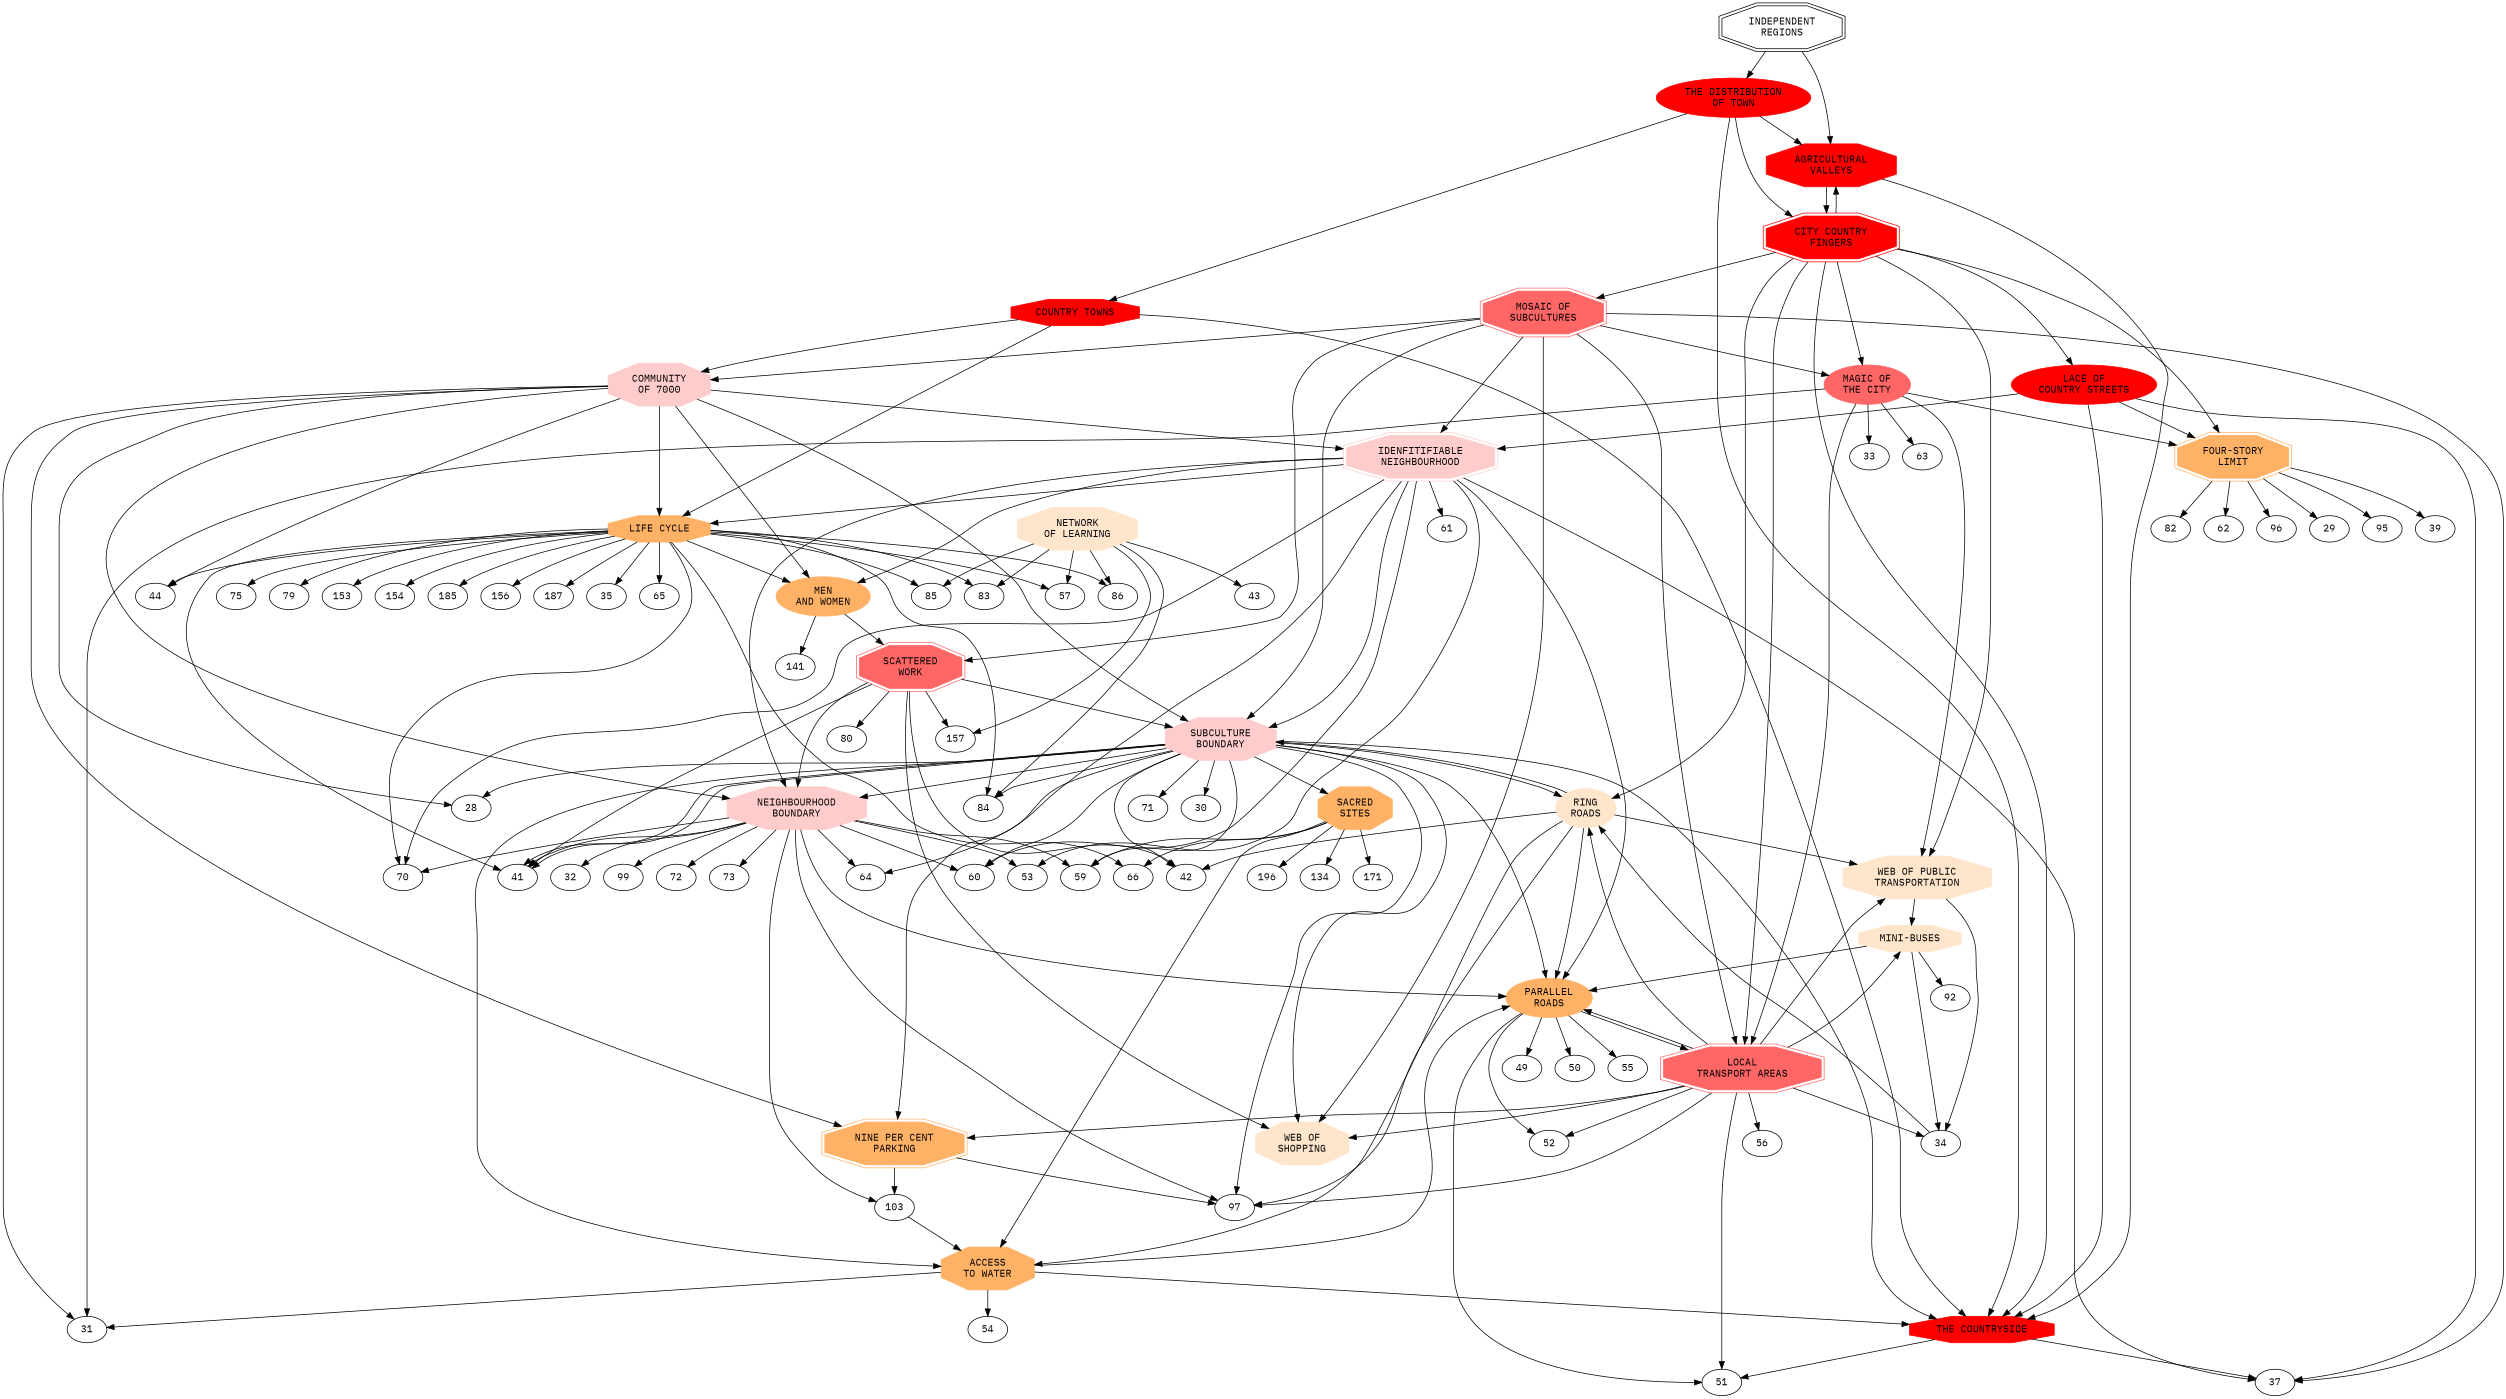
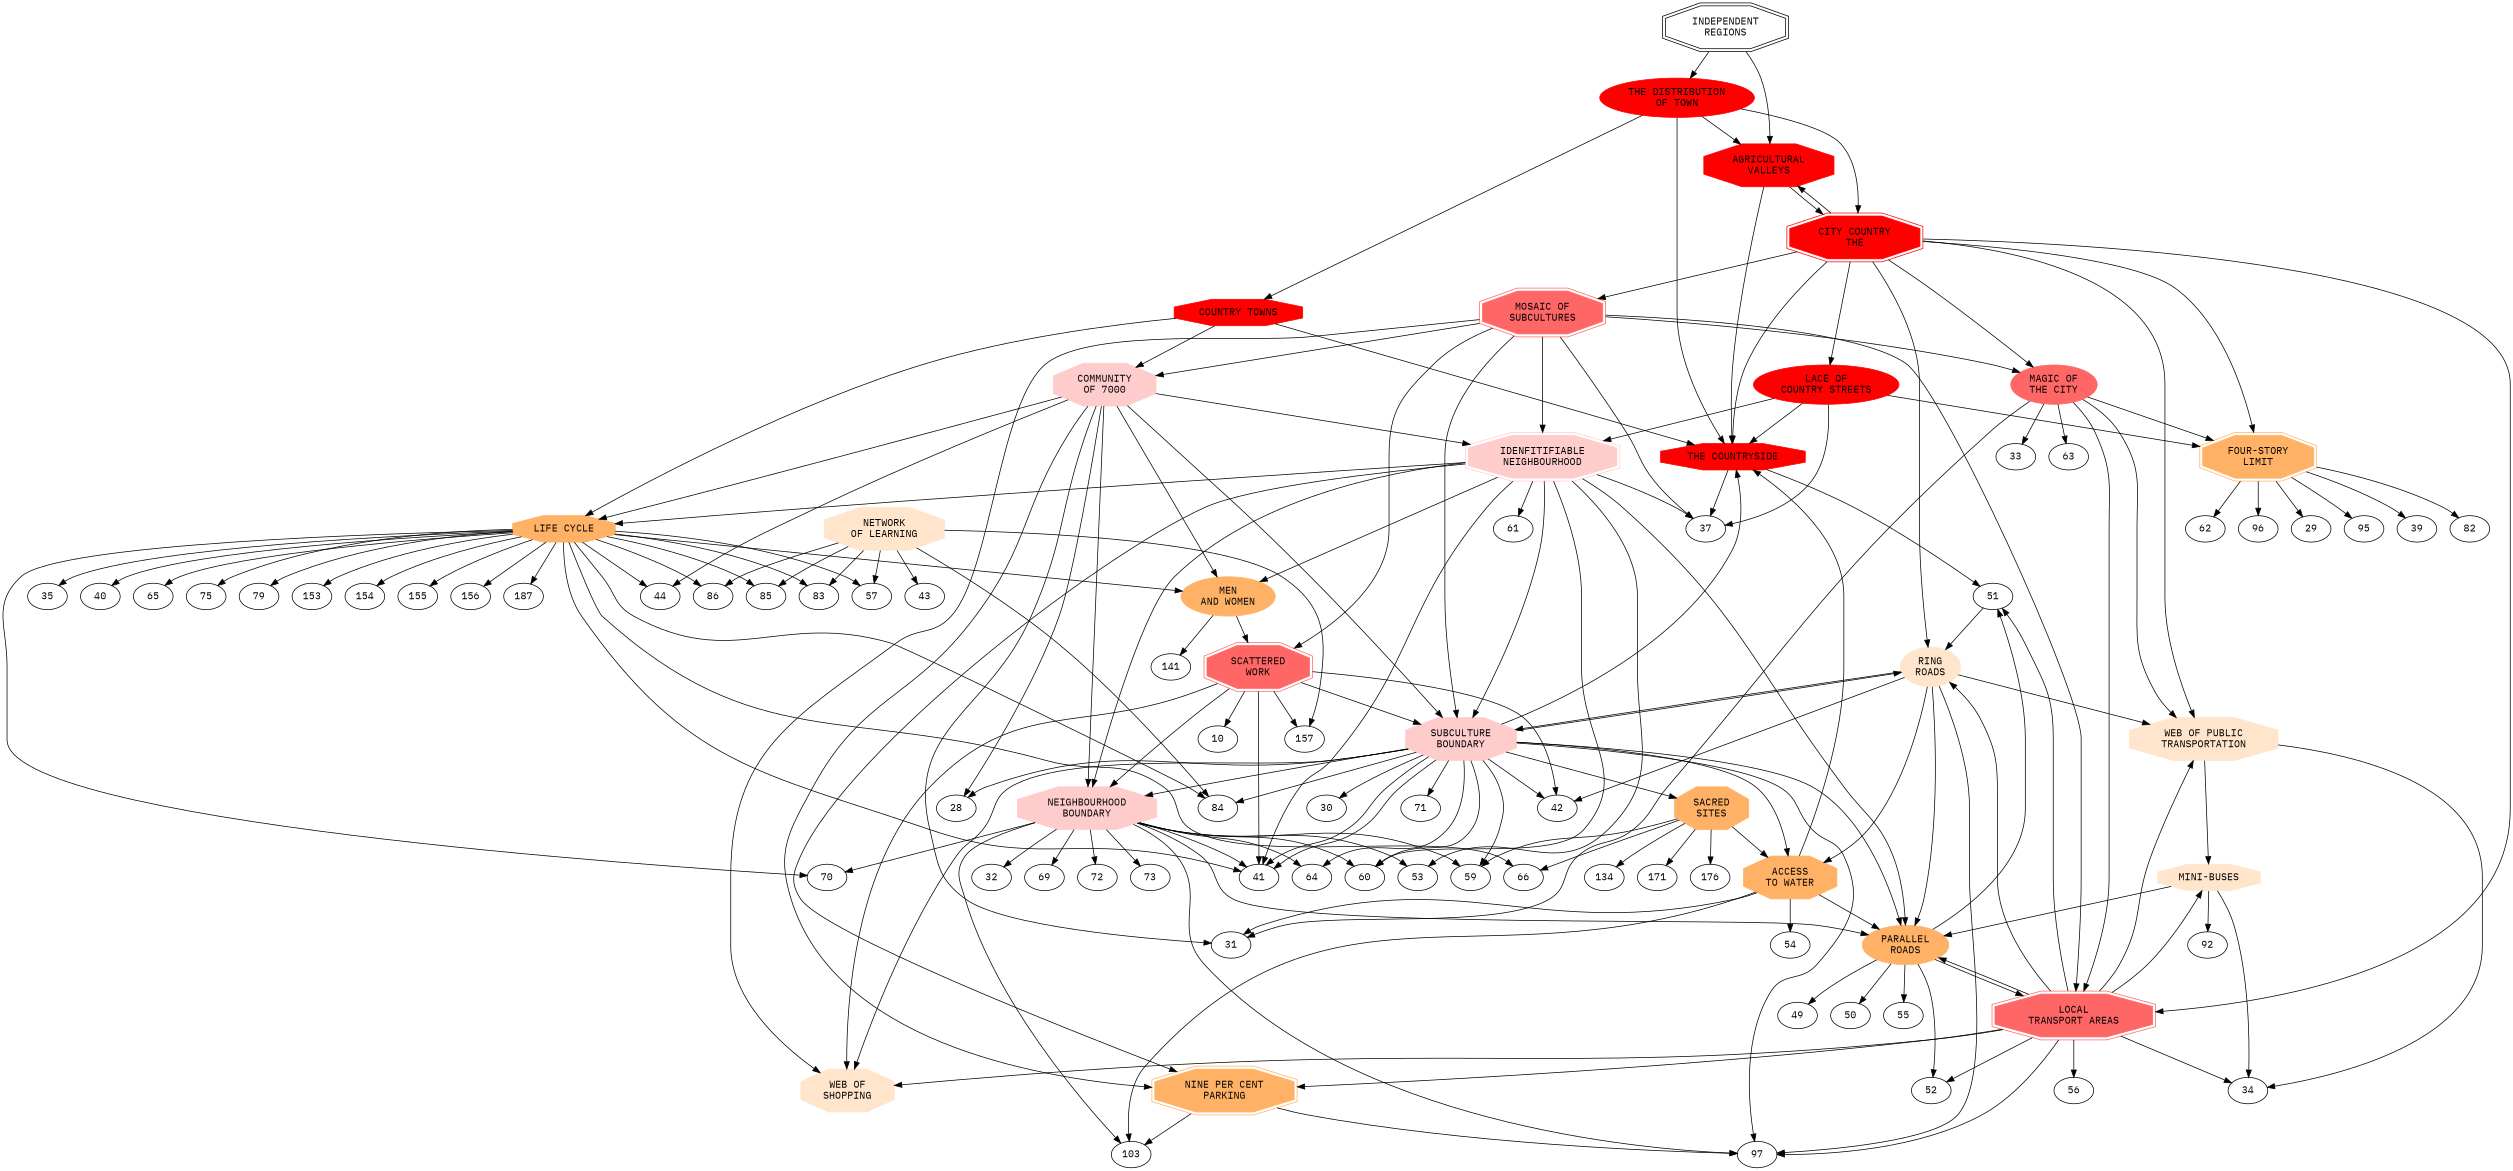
  digraph {
    fontname="IBM Plex Mono"
    node [fontname="IBM Plex Mono"]
    edge [fontname="IBM Plex Mono"]
    n1 [label=<INDEPENDENT<br/>REGIONS> shape=doubleoctagon]
    n2 [color="#FF0000" label=<THE DISTRIBUTION<br/>OF TOWN> style=filled]
    n3 [color="#FF0000" label=<AGRICULTURAL<br/>VALLEYS> shape=octagon style=filled]
-   n4 [color="#FF0000" label=<CITY COUNTRY<br/>FINGERS> shape=doubleoctagon style=filled]
+   n4 [color="#FF0000" label=<CITY COUNTRY<br/>THE> shape=doubleoctagon style=filled]
    n5 [color="#FF0000" label=<COUNTRY TOWNS> shape=octagon style=filled]
    n6 [color="#FF0000" label=<THE COUNTRYSIDE> shape=octagon style=filled]
    n7 [color="#FF0000" label=<LACE OF<br/>COUNTRY STREETS> style=filled]
    n8 [color="#FF6666" label=<MOSAIC OF<br/>SUBCULTURES> shape=doubleoctagon style=filled]
    n9 [color="#FF6666" label=<MAGIC OF<br/>THE CITY> style=filled]
    n10 [color="#FF6666" label=<LOCAL<br/>TRANSPORT AREAS> shape=doubleoctagon style=filled]
    n11 [color="#FFE5CC" label=<WEB OF PUBLIC<br/>TRANSPORTATION> shape=octagon style=filled]
    n12 [color="#FFE5CC" label=<RING<br/>ROADS> style=filled]
    n13 [color="#FFB266" label=<FOUR-STORY<br/>LIMIT> shape=doubleoctagon style=filled]
    n14 [color="#FFCCCC" label=<COMMUNITY<br/>OF 7000> shape=octagon style=filled]
    n15 [color="#FFB266" label=<LIFE CYCLE> shape=octagon style=filled]
    37
    51
    n18 [color="#FFCCCC" label=<IDENFITIFIABLE<br/>NEIGHBOURHOOD> shape=doubleoctagon style=filled]
    n19 [color="#FF6666" label=<SCATTERED<br/>WORK> shape=doubleoctagon style=filled]
    n20 [color="#FFCCCC" label=<SUBCULTURE<br/>BOUNDARY> shape=octagon style=filled]
    n21 [color="#FFE5CC" label=<WEB OF<br/>SHOPPING> shape=octagon style=filled]
    31
    33
    63
    n25 [color="#FFE5CC" label=<MINI-BUSES> shape=octagon style=filled]
    n26 [color="#FFB266" label=<NINE PER CENT<br/>PARKING> shape=doubleoctagon style=filled]
    n27 [color="#FFB266" label=<PARALLEL<br/>ROADS> style=filled]
    52
    56
    97
    34
    42
    n33 [color="#FFB266" label=<ACCESS<br/>TO WATER> shape=octagon style=filled]
    96
    29
    95
    39
    82
    62
    n40 [color="#FFCCCC" label=<NEIGHBOURHOOD<br/>BOUNDARY> shape=octagon style=filled]
    41
    n42 [color="#FFB266" label=<MEN<br/>AND WOMEN> style=filled]
    60
    53
    61
    28
    44
    84
    70
    57
    86
    85
    83
    66
    35
+   40
    65
    75
    79
    153
    154
-   155 [label=185]
+   155
    156
    187
    157
-   80
+   80 [label=10]
    n67 [color="#FFB266" label=<SACRED<br/>SITES> shape=octagon style=filled]
    59
    64
    71
    30
    103
    32
-   69 [label=99]
+   69
    72
    73
    92
    49
    50
    55
    141
    134
    171
-   176 [label=196]
+   176
    54
    n86 [color="#FFE5CC" label=<NETWORK<br/>OF LEARNING> shape=octagon style=filled]
    43
    n1 -> n2
    n1 -> n3
    n2 -> n3
    n2 -> n4
    n2 -> n5
    n2 -> n6
    n3 -> n4
    n3 -> n6
    n4 -> n3
    n4 -> n6
    n4 -> n7
    n4 -> n8
    n4 -> n9
    n4 -> n10
    n4 -> n11
    n4 -> n12
    n4 -> n13
    n5 -> n6
    n5 -> n14
    n5 -> n15
    n6 -> 37
    n6 -> 51
    n7 -> n6
    n7 -> n13
    n7 -> 37
    n7 -> n18
    n8 -> n9
    n8 -> n10
    n8 -> n14
    n8 -> 37
    n8 -> n18
    n8 -> n19
    n8 -> n20
    n8 -> n21
    n9 -> n10
    n9 -> n11
    n9 -> n13
    n9 -> 31
    n9 -> 33
    n9 -> 63
    n10 -> n11
    n10 -> n12
    n10 -> 51
    n10 -> n21
    n10 -> n25
    n10 -> n26
    n10 -> n27
    n10 -> 52
    n10 -> 56
    n10 -> 97
    n10 -> 34
    n11 -> n25
    n11 -> 34
    n12 -> n11
    n12 -> n20
    n12 -> n27
    n12 -> 97
    n12 -> 42
    n12 -> n33
    n13 -> 96
    n13 -> 29
    n13 -> 95
    n13 -> 39
    n13 -> 82
    n13 -> 62
    n14 -> n15
    n14 -> n18
    n14 -> n20
    n14 -> 31
    n14 -> n26
    n14 -> n40
    n14 -> n42
    n14 -> 28
    n14 -> 44
    n15 -> 41
    n15 -> n42
    n15 -> 44
    n15 -> 84
    n15 -> 70
    n15 -> 57
    n15 -> 86
    n15 -> 85
    n15 -> 83
    n15 -> 66
    n15 -> 35
+   n15 -> 40
    n15 -> 65
    n15 -> 75
    n15 -> 79
    n15 -> 153
    n15 -> 154
    n15 -> 155
    n15 -> 156
    n15 -> 187
    n18 -> n15
    n18 -> 37
    n18 -> n20
    n18 -> n26
    n18 -> n27
    n18 -> n40
-   n18 -> 70
+   n18 -> 41
    n18 -> n42
    n18 -> 60
    n18 -> 53
    n18 -> 61
    n19 -> n20
    n19 -> n21
    n19 -> 42
    n19 -> n40
    n19 -> 41
    n19 -> 157
    n19 -> 80
    n20 -> n6
    n20 -> n12
    n20 -> n21
    n20 -> n27
    n20 -> 97
    n20 -> 42
    n20 -> n33
    n20 -> n40
    n20 -> 41
    n20 -> 41
    n20 -> 60
    n20 -> 28
    n20 -> 84
    n20 -> n67
    n20 -> 59
    n20 -> 64
    n20 -> 71
    n20 -> 30
    n25 -> n27
    n25 -> 34
    n25 -> 92
    n26 -> 97
    n26 -> 103
    n27 -> n10
    n27 -> 51
    n27 -> 52
    n27 -> 49
    n27 -> 50
    n27 -> 55
-   34 -> n12
+   51 -> n12
    n33 -> n6
    n33 -> 31
    n33 -> n27
-   103 -> n33
+   n33 -> 103
    n33 -> 54
    n40 -> n27
    n40 -> 97
    n40 -> 41
    n40 -> 60
    n40 -> 53
    n40 -> 70
    n40 -> 59
    n40 -> 64
    n40 -> 103
    n40 -> 32
    n40 -> 69
    n40 -> 72
    n40 -> 73
    n42 -> n19
    n42 -> 141
    n67 -> n33
    n67 -> 66
    n67 -> 59
    n67 -> 134
    n67 -> 171
    n67 -> 176
    n86 -> 84
    n86 -> 57
    n86 -> 86
    n86 -> 85
    n86 -> 83
    n86 -> 157
    n86 -> 43
  }
